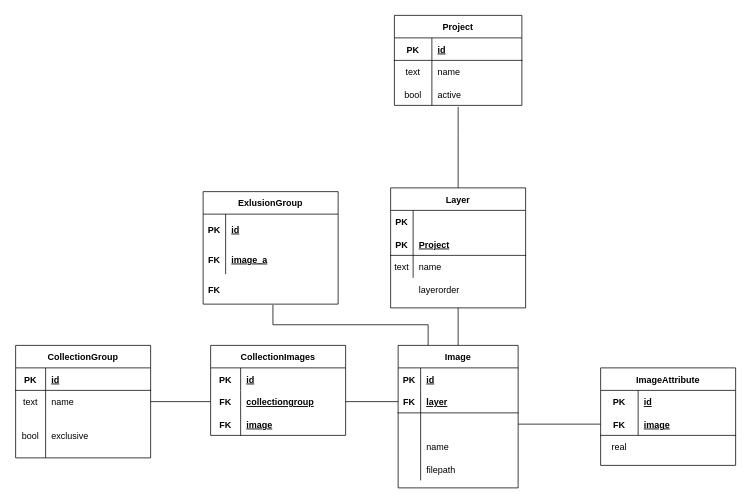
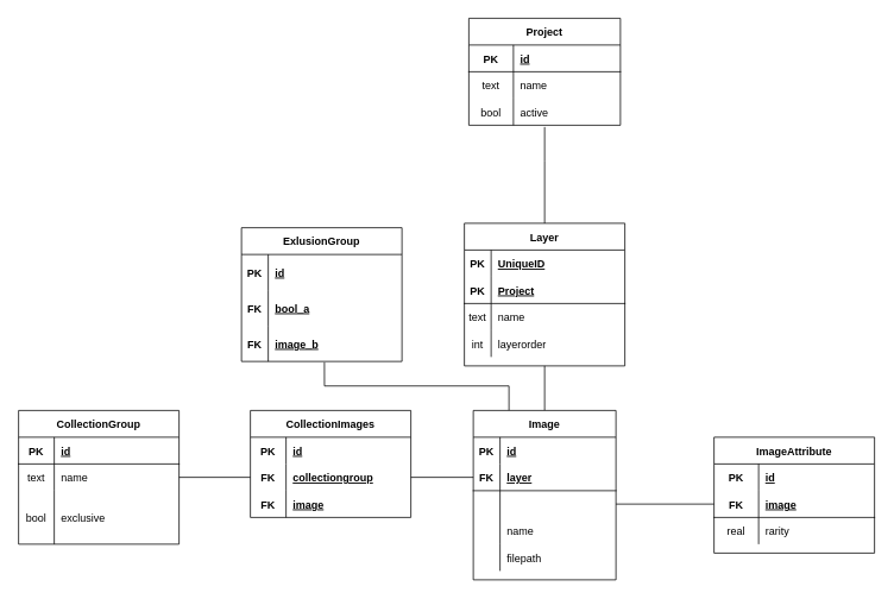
  <mxCell id="0" />
  <mxCell id="1" parent="0" />
  <mxCell id="2" value="Project" style="shape=table;startSize=30;container=1;collapsible=1;childLayout=tableLayout;fixedRows=1;rowLines=0;fontStyle=1;align=center;resizeLast=1;" vertex="1" parent="1"><mxGeometry x="525" width="170" height="120" as="geometry" y="20" /></mxCell>
  <mxCell id="3" value="" style="shape=partialRectangle;collapsible=0;dropTarget=0;pointerEvents=0;fillColor=none;top=0;left=0;bottom=1;right=0;points=[[0,0.5],[1,0.5]];portConstraint=eastwest;" vertex="1" parent="2"><mxGeometry y="30" width="170" height="30" as="geometry" /></mxCell>
  <mxCell id="4" value="PK" style="shape=partialRectangle;connectable=0;fillColor=none;top=0;left=0;bottom=0;right=0;fontStyle=1;overflow=hidden;" vertex="1" parent="3"><mxGeometry width="50" height="30" as="geometry" /></mxCell>
  <mxCell id="5" value="id" style="shape=partialRectangle;connectable=0;fillColor=none;top=0;left=0;bottom=0;right=0;align=left;spacingLeft=6;fontStyle=5;overflow=hidden;" vertex="1" parent="3"><mxGeometry x="50" width="120" height="30" as="geometry" /></mxCell>
  <mxCell id="6" value="" style="shape=partialRectangle;collapsible=0;dropTarget=0;pointerEvents=0;fillColor=none;top=0;left=0;bottom=0;right=0;points=[[0,0.5],[1,0.5]];portConstraint=eastwest;" vertex="1" parent="2"><mxGeometry y="60" width="170" height="30" as="geometry" /></mxCell>
  <mxCell id="7" value="text" style="shape=partialRectangle;connectable=0;fillColor=none;top=0;left=0;bottom=0;right=0;editable=1;overflow=hidden;" vertex="1" parent="6"><mxGeometry width="50" height="30" as="geometry" /></mxCell>
  <mxCell id="8" value="name" style="shape=partialRectangle;connectable=0;fillColor=none;top=0;left=0;bottom=0;right=0;align=left;spacingLeft=6;overflow=hidden;" vertex="1" parent="6"><mxGeometry x="50" width="120" height="30" as="geometry" /></mxCell>
  <mxCell id="9" value="" style="shape=partialRectangle;collapsible=0;dropTarget=0;pointerEvents=0;fillColor=none;top=0;left=0;bottom=0;right=0;points=[[0,0.5],[1,0.5]];portConstraint=eastwest;" vertex="1" parent="2"><mxGeometry y="90" width="170" height="30" as="geometry" /></mxCell>
  <mxCell id="10" value="bool" style="shape=partialRectangle;connectable=0;fillColor=none;top=0;left=0;bottom=0;right=0;editable=1;overflow=hidden;" vertex="1" parent="9"><mxGeometry width="50" height="30" as="geometry" /></mxCell>
  <mxCell id="11" value="active" style="shape=partialRectangle;connectable=0;fillColor=none;top=0;left=0;bottom=0;right=0;align=left;spacingLeft=6;overflow=hidden;" vertex="1" parent="9"><mxGeometry x="50" width="120" height="30" as="geometry" /></mxCell>
  <mxCell id="12" value="ExlusionGroup" style="shape=table;startSize=30;container=1;collapsible=1;childLayout=tableLayout;fixedRows=1;rowLines=0;fontStyle=1;align=center;resizeLast=1;" vertex="1" parent="1"><mxGeometry x="270" y="255" width="180" height="150" as="geometry" /></mxCell>
  <mxCell id="13" value="" style="shape=partialRectangle;collapsible=0;dropTarget=0;pointerEvents=0;fillColor=none;top=0;left=0;bottom=1;right=0;points=[[0,0.5],[1,0.5]];portConstraint=eastwest;strokeColor=none;" vertex="1" parent="12"><mxGeometry y="30" width="180" height="40" as="geometry" /></mxCell>
  <mxCell id="14" value="PK" style="shape=partialRectangle;connectable=0;fillColor=none;top=0;left=0;bottom=0;right=0;fontStyle=1;overflow=hidden;" vertex="1" parent="13"><mxGeometry width="30" height="40" as="geometry" /></mxCell>
  <mxCell id="15" value="id" style="shape=partialRectangle;connectable=0;fillColor=none;top=0;left=0;bottom=0;right=0;align=left;spacingLeft=6;fontStyle=5;overflow=hidden;" vertex="1" parent="13"><mxGeometry x="30" width="150" height="40" as="geometry" /></mxCell>
  <mxCell id="16" value="" style="shape=partialRectangle;collapsible=0;dropTarget=0;pointerEvents=0;fillColor=none;top=0;left=0;bottom=1;right=0;points=[[0,0.5],[1,0.5]];portConstraint=eastwest;strokeColor=none;" vertex="1" parent="12"><mxGeometry y="70" width="180" height="40" as="geometry" /></mxCell>
  <mxCell id="17" value="FK" style="shape=partialRectangle;connectable=0;fillColor=none;top=0;left=0;bottom=0;right=0;fontStyle=1;overflow=hidden;" vertex="1" parent="16"><mxGeometry width="30" height="40" as="geometry" /></mxCell>
- <mxCell id="18" value="image_a" style="shape=partialRectangle;connectable=0;fillColor=none;top=0;left=0;bottom=0;right=0;align=left;spacingLeft=6;fontStyle=5;overflow=hidden;" vertex="1" parent="16"><mxGeometry x="30" width="150" height="40" as="geometry" /></mxCell>
+ <mxCell id="18" value="bool_a" style="shape=partialRectangle;connectable=0;fillColor=none;top=0;left=0;bottom=0;right=0;align=left;spacingLeft=6;fontStyle=5;overflow=hidden;" vertex="1" parent="16"><mxGeometry x="30" width="150" height="40" as="geometry" /></mxCell>
  <mxCell id="19" value="" style="shape=partialRectangle;collapsible=0;dropTarget=0;pointerEvents=0;fillColor=none;top=0;left=0;bottom=1;right=0;points=[[0,0.5],[1,0.5]];portConstraint=eastwest;strokeColor=none;" vertex="1" parent="12"><mxGeometry y="110" width="180" height="40" as="geometry" /></mxCell>
  <mxCell id="20" value="FK" style="shape=partialRectangle;connectable=0;fillColor=none;top=0;left=0;bottom=0;right=0;fontStyle=1;overflow=hidden;" vertex="1" parent="19"><mxGeometry width="30" height="40" as="geometry" /></mxCell>
+ <mxCell id="21" value="image_b" style="shape=partialRectangle;connectable=0;fillColor=none;top=0;left=0;bottom=0;right=0;align=left;spacingLeft=6;fontStyle=5;overflow=hidden;" vertex="1" parent="19"><mxGeometry x="30" width="150" height="40" as="geometry" /></mxCell>
  <mxCell id="22" style="edgeStyle=orthogonalEdgeStyle;rounded=0;orthogonalLoop=1;jettySize=auto;html=1;endArrow=none;endFill=0;" edge="1" parent="1" source="23" target="78"><mxGeometry relative="1" as="geometry" /></mxCell>
  <mxCell id="23" value="CollectionGroup" style="shape=table;startSize=30;container=1;collapsible=1;childLayout=tableLayout;fixedRows=1;rowLines=0;fontStyle=1;align=center;resizeLast=1;" vertex="1" parent="1"><mxGeometry x="20" y="460" width="180" height="150" as="geometry" /></mxCell>
  <mxCell id="24" value="" style="shape=partialRectangle;collapsible=0;dropTarget=0;pointerEvents=0;fillColor=none;top=0;left=0;bottom=1;right=0;points=[[0,0.5],[1,0.5]];portConstraint=eastwest;" vertex="1" parent="23"><mxGeometry y="30" width="180" height="30" as="geometry" /></mxCell>
  <mxCell id="25" value="PK" style="shape=partialRectangle;connectable=0;fillColor=none;top=0;left=0;bottom=0;right=0;fontStyle=1;overflow=hidden;" vertex="1" parent="24"><mxGeometry width="40" height="30" as="geometry" /></mxCell>
  <mxCell id="26" value="id" style="shape=partialRectangle;connectable=0;fillColor=none;top=0;left=0;bottom=0;right=0;align=left;spacingLeft=6;fontStyle=5;overflow=hidden;" vertex="1" parent="24"><mxGeometry x="40" width="140" height="30" as="geometry" /></mxCell>
  <mxCell id="27" value="" style="shape=partialRectangle;collapsible=0;dropTarget=0;pointerEvents=0;fillColor=none;top=0;left=0;bottom=0;right=0;points=[[0,0.5],[1,0.5]];portConstraint=eastwest;" vertex="1" parent="23"><mxGeometry y="60" width="180" height="30" as="geometry" /></mxCell>
  <mxCell id="28" value="text" style="shape=partialRectangle;connectable=0;fillColor=none;top=0;left=0;bottom=0;right=0;editable=1;overflow=hidden;" vertex="1" parent="27"><mxGeometry width="40" height="30" as="geometry" /></mxCell>
  <mxCell id="29" value="name" style="shape=partialRectangle;connectable=0;fillColor=none;top=0;left=0;bottom=0;right=0;align=left;spacingLeft=6;overflow=hidden;" vertex="1" parent="27"><mxGeometry x="40" width="140" height="30" as="geometry" /></mxCell>
  <mxCell id="30" value="" style="shape=partialRectangle;collapsible=0;dropTarget=0;pointerEvents=0;fillColor=none;top=0;left=0;bottom=0;right=0;points=[[0,0.5],[1,0.5]];portConstraint=eastwest;" vertex="1" parent="23"><mxGeometry y="90" width="180" height="60" as="geometry" /></mxCell>
  <mxCell id="31" value="bool" style="shape=partialRectangle;connectable=0;fillColor=none;top=0;left=0;bottom=0;right=0;editable=1;overflow=hidden;" vertex="1" parent="30"><mxGeometry width="40" height="60" as="geometry" /></mxCell>
  <mxCell id="32" value="exclusive" style="shape=partialRectangle;connectable=0;fillColor=none;top=0;left=0;bottom=0;right=0;align=left;spacingLeft=6;overflow=hidden;" vertex="1" parent="30"><mxGeometry x="40" width="140" height="60" as="geometry" /></mxCell>
  <mxCell id="33" value="Layer" style="shape=table;startSize=30;container=1;collapsible=1;childLayout=tableLayout;fixedRows=1;rowLines=0;fontStyle=1;align=center;resizeLast=1;" vertex="1" parent="1"><mxGeometry x="520" y="250" width="180" height="160" as="geometry" /></mxCell>
  <mxCell id="34" value="" style="shape=partialRectangle;collapsible=0;dropTarget=0;pointerEvents=0;fillColor=none;top=0;left=0;bottom=1;right=0;points=[[0,0.5],[1,0.5]];portConstraint=eastwest;strokeColor=none;" vertex="1" parent="33"><mxGeometry y="30" width="180" height="30" as="geometry" /></mxCell>
  <mxCell id="35" value="PK" style="shape=partialRectangle;connectable=0;fillColor=none;top=0;left=0;bottom=0;right=0;fontStyle=1;overflow=hidden;" vertex="1" parent="34"><mxGeometry width="30" height="30" as="geometry" /></mxCell>
+ <mxCell id="36" value="UniqueID" style="shape=partialRectangle;connectable=0;fillColor=none;top=0;left=0;bottom=0;right=0;align=left;spacingLeft=6;fontStyle=5;overflow=hidden;" vertex="1" parent="34"><mxGeometry x="30" width="150" height="30" as="geometry" /></mxCell>
  <mxCell id="37" value="" style="shape=partialRectangle;collapsible=0;dropTarget=0;pointerEvents=0;fillColor=none;top=0;left=0;bottom=1;right=0;points=[[0,0.5],[1,0.5]];portConstraint=eastwest;strokeColor=default;" vertex="1" parent="33"><mxGeometry y="60" width="180" height="30" as="geometry" /></mxCell>
  <mxCell id="38" value="PK" style="shape=partialRectangle;connectable=0;fillColor=none;top=0;left=0;bottom=0;right=0;fontStyle=1;overflow=hidden;" vertex="1" parent="37"><mxGeometry width="30" height="30" as="geometry" /></mxCell>
  <mxCell id="39" value="Project" style="shape=partialRectangle;connectable=0;fillColor=none;top=0;left=0;bottom=0;right=0;align=left;spacingLeft=6;fontStyle=5;overflow=hidden;" vertex="1" parent="37"><mxGeometry x="30" width="150" height="30" as="geometry" /></mxCell>
  <mxCell id="40" value="" style="shape=partialRectangle;collapsible=0;dropTarget=0;pointerEvents=0;fillColor=none;top=0;left=0;bottom=0;right=0;points=[[0,0.5],[1,0.5]];portConstraint=eastwest;" vertex="1" parent="33"><mxGeometry y="90" width="180" height="30" as="geometry" /></mxCell>
  <mxCell id="41" value="text" style="shape=partialRectangle;connectable=0;fillColor=none;top=0;left=0;bottom=0;right=0;editable=1;overflow=hidden;" vertex="1" parent="40"><mxGeometry width="30" height="30" as="geometry" /></mxCell>
  <mxCell id="42" value="name" style="shape=partialRectangle;connectable=0;fillColor=none;top=0;left=0;bottom=0;right=0;align=left;spacingLeft=6;overflow=hidden;" vertex="1" parent="40"><mxGeometry x="30" width="150" height="30" as="geometry" /></mxCell>
  <mxCell id="43" value="" style="shape=partialRectangle;collapsible=0;dropTarget=0;pointerEvents=0;fillColor=none;top=0;left=0;bottom=0;right=0;points=[[0,0.5],[1,0.5]];portConstraint=eastwest;" vertex="1" parent="33"><mxGeometry y="120" width="180" height="30" as="geometry" /></mxCell>
+ <mxCell id="44" value="int" style="shape=partialRectangle;connectable=0;fillColor=none;top=0;left=0;bottom=0;right=0;editable=1;overflow=hidden;" vertex="1" parent="43"><mxGeometry width="30" height="30" as="geometry" /></mxCell>
  <mxCell id="45" value="layerorder" style="shape=partialRectangle;connectable=0;fillColor=none;top=0;left=0;bottom=0;right=0;align=left;spacingLeft=6;overflow=hidden;" vertex="1" parent="43"><mxGeometry x="30" width="150" height="30" as="geometry" /></mxCell>
  <mxCell id="46" style="edgeStyle=orthogonalEdgeStyle;rounded=0;orthogonalLoop=1;jettySize=auto;html=1;entryX=0.5;entryY=1;entryDx=0;entryDy=0;endArrow=none;endFill=0;" edge="1" parent="1" source="48" target="33"><mxGeometry relative="1" as="geometry"><mxPoint x="600" y="380" as="targetPoint" /></mxGeometry></mxCell>
  <mxCell id="47" style="edgeStyle=orthogonalEdgeStyle;rounded=0;orthogonalLoop=1;jettySize=auto;html=1;exitX=0.25;exitY=0;exitDx=0;exitDy=0;entryX=0.517;entryY=1.025;entryDx=0;entryDy=0;entryPerimeter=0;endArrow=none;endFill=0;" edge="1" parent="1" source="48" target="19"><mxGeometry relative="1" as="geometry" /></mxCell>
  <mxCell id="48" value="Image" style="shape=table;startSize=30;container=1;collapsible=1;childLayout=tableLayout;fixedRows=1;rowLines=0;fontStyle=1;align=center;resizeLast=1;" vertex="1" parent="1"><mxGeometry x="530" y="460" width="160" height="190" as="geometry" /></mxCell>
  <mxCell id="49" value="" style="shape=partialRectangle;collapsible=0;dropTarget=0;pointerEvents=0;fillColor=none;top=0;left=0;bottom=1;right=0;points=[[0,0.5],[1,0.5]];portConstraint=eastwest;strokeColor=none;" vertex="1" parent="48"><mxGeometry y="30" width="160" height="30" as="geometry" /></mxCell>
  <mxCell id="50" value="PK" style="shape=partialRectangle;connectable=0;fillColor=none;top=0;left=0;bottom=0;right=0;fontStyle=1;overflow=hidden;" vertex="1" parent="49"><mxGeometry width="30" height="30" as="geometry" /></mxCell>
  <mxCell id="51" value="id" style="shape=partialRectangle;connectable=0;fillColor=none;top=0;left=0;bottom=0;right=0;align=left;spacingLeft=6;fontStyle=5;overflow=hidden;" vertex="1" parent="49"><mxGeometry x="30" width="130" height="30" as="geometry" /></mxCell>
  <mxCell id="52" value="" style="shape=partialRectangle;collapsible=0;dropTarget=0;pointerEvents=0;fillColor=none;top=0;left=0;bottom=1;right=0;points=[[0,0.5],[1,0.5]];portConstraint=eastwest;" vertex="1" parent="48"><mxGeometry y="60" width="160" height="30" as="geometry" /></mxCell>
  <mxCell id="53" value="FK" style="shape=partialRectangle;connectable=0;fillColor=none;top=0;left=0;bottom=0;right=0;fontStyle=1;overflow=hidden;" vertex="1" parent="52"><mxGeometry width="30" height="30" as="geometry" /></mxCell>
  <mxCell id="54" value="layer" style="shape=partialRectangle;connectable=0;fillColor=none;top=0;left=0;bottom=0;right=0;align=left;spacingLeft=6;fontStyle=5;overflow=hidden;" vertex="1" parent="52"><mxGeometry x="30" width="130" height="30" as="geometry" /></mxCell>
  <mxCell id="55" value="" style="shape=partialRectangle;collapsible=0;dropTarget=0;pointerEvents=0;fillColor=none;top=0;left=0;bottom=0;right=0;points=[[0,0.5],[1,0.5]];portConstraint=eastwest;" vertex="1" parent="48"><mxGeometry y="90" width="160" height="30" as="geometry" /></mxCell>
  <mxCell id="56" value="" style="shape=partialRectangle;connectable=0;fillColor=none;top=0;left=0;bottom=0;right=0;editable=1;overflow=hidden;" vertex="1" parent="55"><mxGeometry width="30" height="30" as="geometry" /></mxCell>
  <mxCell id="57" value="" style="shape=partialRectangle;collapsible=0;dropTarget=0;pointerEvents=0;fillColor=none;top=0;left=0;bottom=0;right=0;points=[[0,0.5],[1,0.5]];portConstraint=eastwest;" vertex="1" parent="48"><mxGeometry y="120" width="160" height="30" as="geometry" /></mxCell>
  <mxCell id="58" value="" style="shape=partialRectangle;connectable=0;fillColor=none;top=0;left=0;bottom=0;right=0;editable=1;overflow=hidden;" vertex="1" parent="57"><mxGeometry width="30" height="30" as="geometry" /></mxCell>
  <mxCell id="59" value="name" style="shape=partialRectangle;connectable=0;fillColor=none;top=0;left=0;bottom=0;right=0;align=left;spacingLeft=6;overflow=hidden;" vertex="1" parent="57"><mxGeometry x="30" width="130" height="30" as="geometry" /></mxCell>
  <mxCell id="60" value="" style="shape=partialRectangle;collapsible=0;dropTarget=0;pointerEvents=0;fillColor=none;top=0;left=0;bottom=0;right=0;points=[[0,0.5],[1,0.5]];portConstraint=eastwest;" vertex="1" parent="48"><mxGeometry y="150" width="160" height="30" as="geometry" /></mxCell>
  <mxCell id="61" value="" style="shape=partialRectangle;connectable=0;fillColor=none;top=0;left=0;bottom=0;right=0;editable=1;overflow=hidden;" vertex="1" parent="60"><mxGeometry width="30" height="30" as="geometry" /></mxCell>
  <mxCell id="62" value="filepath" style="shape=partialRectangle;connectable=0;fillColor=none;top=0;left=0;bottom=0;right=0;align=left;spacingLeft=6;overflow=hidden;" vertex="1" parent="60"><mxGeometry x="30" width="130" height="30" as="geometry" /></mxCell>
  <mxCell id="63" value="ImageAttribute" style="shape=table;startSize=30;container=1;collapsible=1;childLayout=tableLayout;fixedRows=1;rowLines=0;fontStyle=1;align=center;resizeLast=1;" vertex="1" parent="1"><mxGeometry x="800" y="490" width="180" height="130" as="geometry"><mxRectangle x="760" y="280" width="120" height="30" as="alternateBounds" /></mxGeometry></mxCell>
  <mxCell id="64" value="" style="shape=partialRectangle;collapsible=0;dropTarget=0;pointerEvents=0;fillColor=none;top=0;left=0;bottom=1;right=0;points=[[0,0.5],[1,0.5]];portConstraint=eastwest;strokeColor=none;" vertex="1" parent="63"><mxGeometry y="30" width="180" height="30" as="geometry" /></mxCell>
  <mxCell id="65" value="PK" style="shape=partialRectangle;connectable=0;fillColor=none;top=0;left=0;bottom=0;right=0;fontStyle=1;overflow=hidden;" vertex="1" parent="64"><mxGeometry width="50" height="30" as="geometry" /></mxCell>
  <mxCell id="66" value="id" style="shape=partialRectangle;connectable=0;fillColor=none;top=0;left=0;bottom=0;right=0;align=left;spacingLeft=6;fontStyle=5;overflow=hidden;" vertex="1" parent="64"><mxGeometry x="50" width="130" height="30" as="geometry" /></mxCell>
  <mxCell id="67" value="" style="shape=partialRectangle;collapsible=0;dropTarget=0;pointerEvents=0;fillColor=none;top=0;left=0;bottom=1;right=0;points=[[0,0.5],[1,0.5]];portConstraint=eastwest;strokeColor=default;" vertex="1" parent="63"><mxGeometry y="60" width="180" height="30" as="geometry" /></mxCell>
  <mxCell id="68" value="FK" style="shape=partialRectangle;connectable=0;fillColor=none;top=0;left=0;bottom=0;right=0;fontStyle=1;overflow=hidden;" vertex="1" parent="67"><mxGeometry width="50" height="30" as="geometry" /></mxCell>
  <mxCell id="69" value="image" style="shape=partialRectangle;connectable=0;fillColor=none;top=0;left=0;bottom=0;right=0;align=left;spacingLeft=6;fontStyle=5;overflow=hidden;" vertex="1" parent="67"><mxGeometry x="50" width="130" height="30" as="geometry" /></mxCell>
  <mxCell id="70" value="" style="shape=partialRectangle;collapsible=0;dropTarget=0;pointerEvents=0;fillColor=none;top=0;left=0;bottom=0;right=0;points=[[0,0.5],[1,0.5]];portConstraint=eastwest;" vertex="1" parent="63"><mxGeometry y="90" width="180" height="30" as="geometry" /></mxCell>
  <mxCell id="71" value="real" style="shape=partialRectangle;connectable=0;fillColor=none;top=0;left=0;bottom=0;right=0;editable=1;overflow=hidden;" vertex="1" parent="70"><mxGeometry width="50" height="30" as="geometry" /></mxCell>
+ <mxCell id="72" value="rarity" style="shape=partialRectangle;connectable=0;fillColor=none;top=0;left=0;bottom=0;right=0;align=left;spacingLeft=6;overflow=hidden;" vertex="1" parent="70"><mxGeometry x="50" width="130" height="30" as="geometry" /></mxCell>
  <mxCell id="73" style="edgeStyle=orthogonalEdgeStyle;rounded=0;orthogonalLoop=1;jettySize=auto;html=1;entryX=1;entryY=0.5;entryDx=0;entryDy=0;endArrow=none;endFill=0;" edge="1" parent="1" source="67" target="55"><mxGeometry relative="1" as="geometry" /></mxCell>
  <mxCell id="74" value="CollectionImages" style="shape=table;startSize=30;container=1;collapsible=1;childLayout=tableLayout;fixedRows=1;rowLines=0;fontStyle=1;align=center;resizeLast=1;" vertex="1" parent="1"><mxGeometry x="280" y="460" width="180" height="120" as="geometry" /></mxCell>
  <mxCell id="75" value="" style="shape=partialRectangle;collapsible=0;dropTarget=0;pointerEvents=0;fillColor=none;top=0;left=0;bottom=1;right=0;points=[[0,0.5],[1,0.5]];portConstraint=eastwest;strokeColor=none;" vertex="1" parent="74"><mxGeometry y="30" width="180" height="30" as="geometry" /></mxCell>
  <mxCell id="76" value="PK" style="shape=partialRectangle;connectable=0;fillColor=none;top=0;left=0;bottom=0;right=0;fontStyle=1;overflow=hidden;" vertex="1" parent="75"><mxGeometry width="40" height="30" as="geometry" /></mxCell>
  <mxCell id="77" value="id" style="shape=partialRectangle;connectable=0;fillColor=none;top=0;left=0;bottom=0;right=0;align=left;spacingLeft=6;fontStyle=5;overflow=hidden;" vertex="1" parent="75"><mxGeometry x="40" width="140" height="30" as="geometry" /></mxCell>
  <mxCell id="78" value="" style="shape=partialRectangle;collapsible=0;dropTarget=0;pointerEvents=0;fillColor=none;top=0;left=0;bottom=1;right=0;points=[[0,0.5],[1,0.5]];portConstraint=eastwest;strokeColor=none;" vertex="1" parent="74"><mxGeometry y="60" width="180" height="30" as="geometry" /></mxCell>
  <mxCell id="79" value="FK" style="shape=partialRectangle;connectable=0;fillColor=none;top=0;left=0;bottom=0;right=0;fontStyle=1;overflow=hidden;" vertex="1" parent="78"><mxGeometry width="40" height="30" as="geometry" /></mxCell>
  <mxCell id="80" value="collectiongroup" style="shape=partialRectangle;connectable=0;fillColor=none;top=0;left=0;bottom=0;right=0;align=left;spacingLeft=6;fontStyle=5;overflow=hidden;" vertex="1" parent="78"><mxGeometry x="40" width="140" height="30" as="geometry" /></mxCell>
  <mxCell id="81" value="" style="shape=partialRectangle;collapsible=0;dropTarget=0;pointerEvents=0;fillColor=none;top=0;left=0;bottom=1;right=0;points=[[0,0.5],[1,0.5]];portConstraint=eastwest;strokeColor=none;" vertex="1" parent="74"><mxGeometry y="90" width="180" height="30" as="geometry" /></mxCell>
  <mxCell id="82" value="FK" style="shape=partialRectangle;connectable=0;fillColor=none;top=0;left=0;bottom=0;right=0;fontStyle=1;overflow=hidden;" vertex="1" parent="81"><mxGeometry width="40" height="30" as="geometry" /></mxCell>
  <mxCell id="83" value="image" style="shape=partialRectangle;connectable=0;fillColor=none;top=0;left=0;bottom=0;right=0;align=left;spacingLeft=6;fontStyle=5;overflow=hidden;" vertex="1" parent="81"><mxGeometry x="40" width="140" height="30" as="geometry" /></mxCell>
  <mxCell id="84" style="edgeStyle=orthogonalEdgeStyle;rounded=0;orthogonalLoop=1;jettySize=auto;html=1;entryX=1;entryY=0.5;entryDx=0;entryDy=0;endArrow=none;endFill=0;" edge="1" parent="1" source="52" target="78"><mxGeometry relative="1" as="geometry" /></mxCell>
  <mxCell id="85" style="edgeStyle=orthogonalEdgeStyle;rounded=0;orthogonalLoop=1;jettySize=auto;html=1;entryX=0.5;entryY=1.067;entryDx=0;entryDy=0;endArrow=none;endFill=0;exitX=0.5;exitY=0;exitDx=0;exitDy=0;entryPerimeter=0;" edge="1" parent="1" source="33" target="9"><mxGeometry relative="1" as="geometry"><Array as="points"><mxPoint x="610" y="180" /><mxPoint x="610" y="180" /></Array></mxGeometry></mxCell>
